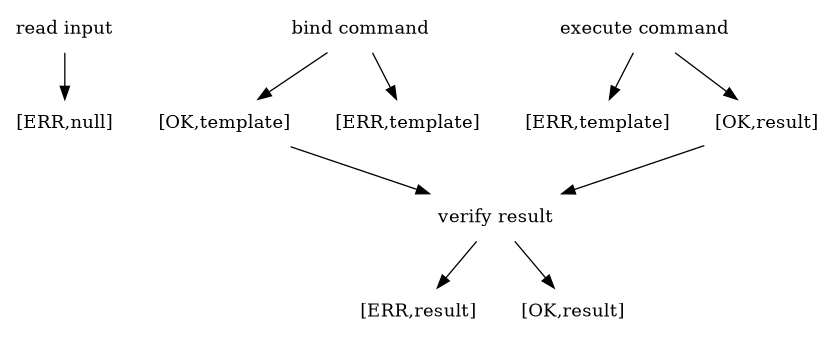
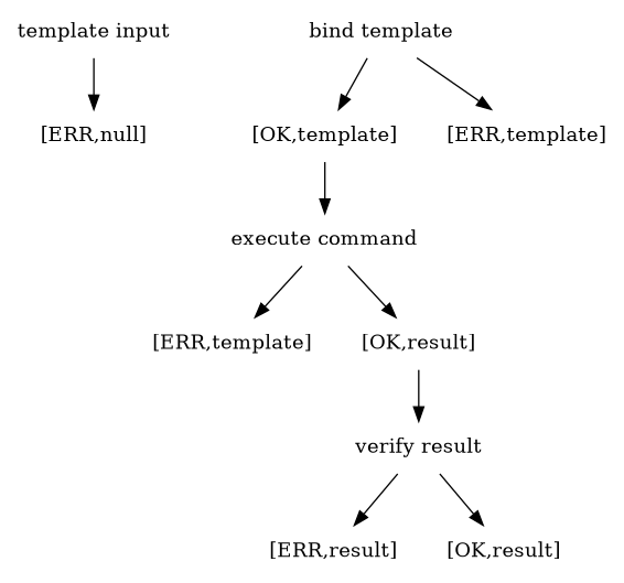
  digraph {
    node [shape=none]
-   n1 [label="read input"]
+   n1 [label="template input"]
    n2 [label="[ERR,null]"]
-   n3 [label="bind command"]
+   n3 [label="bind template"]
    n4 [label="[OK,template]"]
    n5 [label="[ERR,template]"]
    n6 [label="execute command"]
    n7 [label="[ERR,template]"]
    n8 [label="[OK,result]"]
    n9 [label="verify result"]
    n10 [label="[ERR,result]"]
    n11 [label="[OK,result]"]
    n1 -> n2
    n3 -> n4
    n3 -> n5
-   n4 -> n9
+   n4 -> n6
    n6 -> n7
    n6 -> n8
    n8 -> n9
    n9 -> n10
    n9 -> n11
  }
